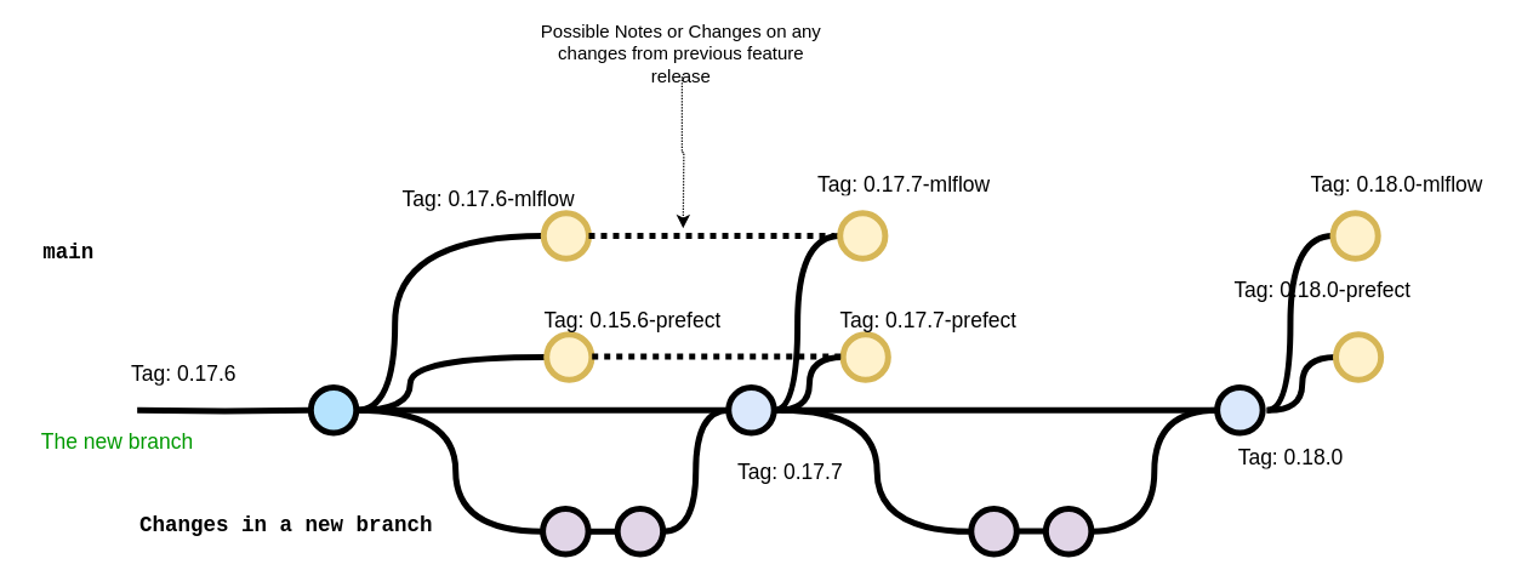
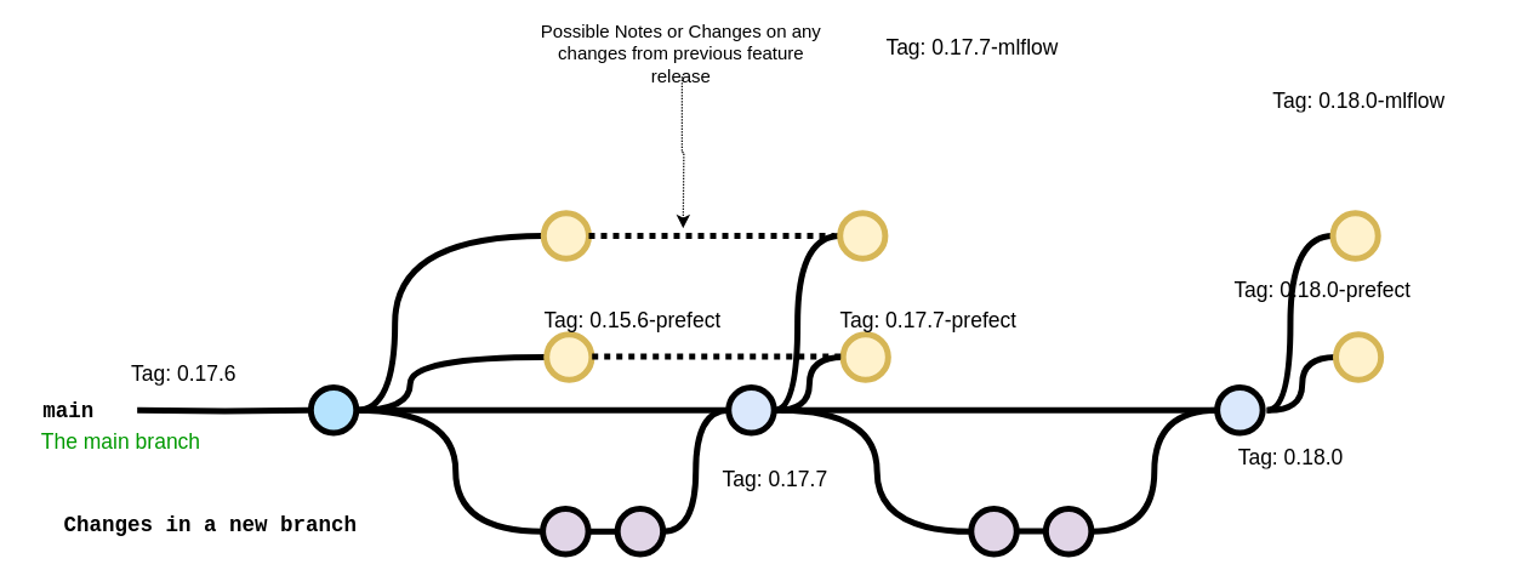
  <mxCell id="0" />
  <mxCell id="1" parent="0" />
  <mxCell id="2" value="" style="edgeStyle=orthogonalEdgeStyle;rounded=0;html=1;jettySize=auto;orthogonalLoop=1;plain-blue;endArrow=none;endFill=0;strokeWidth=4;strokeColor=#000000;" parent="1" source="4" target="6" edge="1"><mxGeometry x="284.5" y="350" as="geometry" /></mxCell>
  <mxCell id="3" style="edgeStyle=orthogonalEdgeStyle;curved=1;rounded=0;html=1;exitX=1;exitY=0.5;exitPerimeter=0;entryX=0;entryY=0.5;entryPerimeter=0;endArrow=none;endFill=0;jettySize=auto;orthogonalLoop=1;strokeWidth=4;fontSize=15;" parent="1" source="4" target="10" edge="1"><mxGeometry relative="1" as="geometry"><Array as="points"><mxPoint x="300" y="270" /><mxPoint x="300" y="350" /></Array></mxGeometry></mxCell>
  <mxCell id="4" value="" style="verticalLabelPosition=bottom;verticalAlign=top;html=1;strokeWidth=4;shape=mxgraph.flowchart.on-page_reference;plain-blue;gradientColor=none;fillColor=#B5E3Fe;strokeColor=#000000;" parent="1" vertex="1"><mxGeometry x="204.5" y="255" width="30" height="30" as="geometry" /></mxCell>
  <mxCell id="5" value="" style="edgeStyle=orthogonalEdgeStyle;curved=1;rounded=0;orthogonalLoop=1;jettySize=auto;html=1;endArrow=none;endFill=0;strokeWidth=4;fontFamily=Courier New;fontSize=16;entryX=0;entryY=0.5;entryDx=0;entryDy=0;entryPerimeter=0;" parent="1" source="6" target="33" edge="1"><mxGeometry relative="1" as="geometry"><mxPoint x="690" y="270" as="targetPoint" /></mxGeometry></mxCell>
  <mxCell id="6" value="" style="verticalLabelPosition=bottom;verticalAlign=top;html=1;strokeWidth=4;shape=mxgraph.flowchart.on-page_reference;plain-blue;gradientColor=none;strokeColor=#000000;" parent="1" vertex="1"><mxGeometry x="480" y="255" width="30" height="30" as="geometry" /></mxCell>
  <mxCell id="7" value="" style="edgeStyle=orthogonalEdgeStyle;rounded=0;html=1;jettySize=auto;orthogonalLoop=1;strokeWidth=4;endArrow=none;endFill=0;" parent="1" target="4" edge="1"><mxGeometry x="104.5" y="350" as="geometry"><mxPoint x="90" y="270" as="sourcePoint" /></mxGeometry></mxCell>
- <mxCell id="8" value="main" style="text;html=1;strokeColor=none;fillColor=none;align=center;verticalAlign=middle;whiteSpace=wrap;overflow=hidden;fontSize=14;fontStyle=1;fontFamily=Courier New;" parent="1" vertex="1"><mxGeometry x="20" y="155" width="50" height="20" as="geometry" /></mxCell>
+ <mxCell id="8" value="main" style="text;html=1;strokeColor=none;fillColor=none;align=center;verticalAlign=middle;whiteSpace=wrap;overflow=hidden;fontSize=14;fontStyle=1;fontFamily=Courier New;" parent="1" vertex="1"><mxGeometry x="20" y="260" width="50" height="20" as="geometry" /></mxCell>
  <mxCell id="9" style="edgeStyle=orthogonalEdgeStyle;curved=1;rounded=0;html=1;exitX=1;exitY=0.5;exitPerimeter=0;entryX=0;entryY=0.5;entryPerimeter=0;endArrow=none;endFill=0;jettySize=auto;orthogonalLoop=1;strokeWidth=4;fontSize=15;entryDx=0;entryDy=0;" parent="1" source="10" target="12" edge="1"><mxGeometry relative="1" as="geometry"><mxPoint x="429.5" y="350" as="targetPoint" /></mxGeometry></mxCell>
  <mxCell id="10" value="" style="verticalLabelPosition=bottom;verticalAlign=top;html=1;strokeWidth=4;shape=mxgraph.flowchart.on-page_reference;plain-purple;gradientColor=none;strokeColor=#000000;" parent="1" vertex="1"><mxGeometry x="357.5" y="335" width="30" height="30" as="geometry" /></mxCell>
  <mxCell id="11" style="edgeStyle=orthogonalEdgeStyle;curved=1;rounded=0;html=1;exitX=1;exitY=0.5;exitPerimeter=0;entryX=0;entryY=0.5;entryPerimeter=0;endArrow=none;endFill=0;jettySize=auto;orthogonalLoop=1;strokeWidth=4;fontSize=15;" parent="1" source="12" target="6" edge="1"><mxGeometry relative="1" as="geometry" /></mxCell>
  <mxCell id="12" value="" style="verticalLabelPosition=bottom;verticalAlign=top;html=1;strokeWidth=4;shape=mxgraph.flowchart.on-page_reference;plain-purple;gradientColor=none;strokeColor=#000000;" parent="1" vertex="1"><mxGeometry x="406.75" y="335" width="30" height="30" as="geometry" /></mxCell>
- <mxCell id="13" value="Changes in a new branch" style="text;html=1;strokeColor=none;fillColor=none;align=left;verticalAlign=middle;whiteSpace=wrap;overflow=hidden;fontSize=14;fontStyle=1;fontFamily=Courier New;" parent="1" vertex="1"><mxGeometry x="89.75" y="335" width="240" height="20" as="geometry" /></mxCell>
- <mxCell id="14" value="The new branch&lt;br&gt;" style="text;html=1;strokeColor=none;fillColor=none;align=left;verticalAlign=middle;whiteSpace=wrap;overflow=hidden;fontSize=14;fontStyle=0;fontColor=#009900;" parent="1" vertex="1"><mxGeometry x="25.25" y="280" width="132.25" height="20" as="geometry" /></mxCell>
+ <mxCell id="13" value="Changes in a new branch" style="text;html=1;strokeColor=none;fillColor=none;align=left;verticalAlign=middle;whiteSpace=wrap;overflow=hidden;fontSize=14;fontStyle=1;fontFamily=Courier New;" parent="1" vertex="1"><mxGeometry x="39.75" y="335" width="240" height="20" as="geometry" /></mxCell>
+ <mxCell id="14" value="The main branch&lt;br&gt;" style="text;html=1;strokeColor=none;fillColor=none;align=left;verticalAlign=middle;whiteSpace=wrap;overflow=hidden;fontSize=14;fontStyle=0;fontColor=#009900;" parent="1" vertex="1"><mxGeometry x="25.25" y="280" width="132.25" height="20" as="geometry" /></mxCell>
  <mxCell id="15" value="Tag: 0.17.6" style="text;html=1;strokeColor=none;fillColor=none;align=center;verticalAlign=middle;whiteSpace=wrap;overflow=hidden;fontSize=14;" parent="1" vertex="1"><mxGeometry x="80" y="235" width="81.62" height="20" as="geometry" /></mxCell>
  <mxCell id="16" value="Tag: 0.18.0" style="text;html=1;strokeColor=none;fillColor=none;align=center;verticalAlign=middle;whiteSpace=wrap;overflow=hidden;fontSize=14;" vertex="1" parent="1"><mxGeometry x="810" y="290" width="81.62" height="20" as="geometry" /></mxCell>
  <mxCell id="17" style="edgeStyle=orthogonalEdgeStyle;curved=1;rounded=0;html=1;exitX=1;exitY=0.5;exitPerimeter=0;entryX=0;entryY=0.5;entryPerimeter=0;endArrow=none;endFill=0;jettySize=auto;orthogonalLoop=1;strokeWidth=4;fontSize=15;exitDx=0;exitDy=0;entryDx=0;entryDy=0;" edge="1" parent="1" source="4" target="18"><mxGeometry relative="1" as="geometry"><mxPoint x="290" y="320" as="sourcePoint" /><mxPoint x="333" y="400" as="targetPoint" /><Array as="points"><mxPoint x="270" y="270" /><mxPoint x="270" y="235" /></Array></mxGeometry></mxCell>
  <mxCell id="18" value="" style="verticalLabelPosition=bottom;verticalAlign=top;html=1;strokeWidth=4;shape=mxgraph.flowchart.on-page_reference;strokeColor=#d6b656;fillColor=#fff2cc;" vertex="1" parent="1"><mxGeometry x="360" y="220" width="29.75" height="30" as="geometry" /></mxCell>
  <mxCell id="19" style="edgeStyle=orthogonalEdgeStyle;curved=1;rounded=0;html=1;exitX=1;exitY=0.5;exitPerimeter=0;entryX=0;entryY=0.5;entryPerimeter=0;endArrow=none;endFill=0;jettySize=auto;orthogonalLoop=1;strokeWidth=4;fontSize=15;exitDx=0;exitDy=0;entryDx=0;entryDy=0;" edge="1" parent="1" source="4" target="20"><mxGeometry relative="1" as="geometry"><mxPoint x="300.5" y="215" as="sourcePoint" /><mxPoint x="345.75" y="180" as="targetPoint" /><Array as="points"><mxPoint x="260" y="270" /><mxPoint x="260" y="155" /></Array></mxGeometry></mxCell>
  <mxCell id="20" value="" style="verticalLabelPosition=bottom;verticalAlign=top;html=1;strokeWidth=4;shape=mxgraph.flowchart.on-page_reference;strokeColor=#d6b656;fillColor=#fff2cc;" vertex="1" parent="1"><mxGeometry x="358.06" y="140" width="29.75" height="30" as="geometry" /></mxCell>
- <mxCell id="21" value="Tag: 0.17.6-mlflow" style="text;html=1;strokeColor=none;fillColor=none;align=center;verticalAlign=middle;whiteSpace=wrap;overflow=hidden;fontSize=14;" vertex="1" parent="1"><mxGeometry x="253.69" y="120" width="136.06" height="20" as="geometry" /></mxCell>
  <mxCell id="22" value="Tag: 0.15.6-prefect" style="text;html=1;strokeColor=none;fillColor=none;align=center;verticalAlign=middle;whiteSpace=wrap;overflow=hidden;fontSize=14;" vertex="1" parent="1"><mxGeometry x="348.75" y="200" width="136.06" height="20" as="geometry" /></mxCell>
  <mxCell id="23" style="edgeStyle=orthogonalEdgeStyle;curved=1;rounded=0;html=1;exitX=1;exitY=0.5;exitPerimeter=0;entryX=0;entryY=0.5;entryPerimeter=0;endArrow=none;endFill=0;jettySize=auto;orthogonalLoop=1;strokeWidth=4;fontSize=15;exitDx=0;exitDy=0;entryDx=0;entryDy=0;" edge="1" parent="1" target="24"><mxGeometry relative="1" as="geometry"><mxPoint x="510" y="270" as="sourcePoint" /><mxPoint x="528.5" y="400" as="targetPoint" /></mxGeometry></mxCell>
  <mxCell id="24" value="" style="verticalLabelPosition=bottom;verticalAlign=top;html=1;strokeWidth=4;shape=mxgraph.flowchart.on-page_reference;strokeColor=#d6b656;fillColor=#fff2cc;" vertex="1" parent="1"><mxGeometry x="555.5" y="220" width="29.75" height="30" as="geometry" /></mxCell>
  <mxCell id="25" style="edgeStyle=orthogonalEdgeStyle;curved=1;rounded=0;html=1;exitX=1;exitY=0.5;exitPerimeter=0;entryX=0;entryY=0.5;entryPerimeter=0;endArrow=none;endFill=0;jettySize=auto;orthogonalLoop=1;strokeWidth=4;fontSize=15;exitDx=0;exitDy=0;entryDx=0;entryDy=0;" edge="1" parent="1" target="26"><mxGeometry relative="1" as="geometry"><mxPoint x="510" y="270" as="sourcePoint" /><mxPoint x="541.25" y="180" as="targetPoint" /><Array as="points"><mxPoint x="525.5" y="270" /><mxPoint x="525.5" y="155" /></Array></mxGeometry></mxCell>
  <mxCell id="26" value="" style="verticalLabelPosition=bottom;verticalAlign=top;html=1;strokeWidth=4;shape=mxgraph.flowchart.on-page_reference;strokeColor=#d6b656;fillColor=#fff2cc;" vertex="1" parent="1"><mxGeometry x="553.56" y="140" width="29.75" height="30" as="geometry" /></mxCell>
- <mxCell id="27" value="Tag: 0.17.7-mlflow" style="text;html=1;strokeColor=none;fillColor=none;align=center;verticalAlign=middle;whiteSpace=wrap;overflow=hidden;fontSize=14;" vertex="1" parent="1"><mxGeometry x="527.75" y="110" width="136.06" height="20" as="geometry" /></mxCell>
+ <mxCell id="27" value="Tag: 0.17.7-mlflow" style="text;html=1;strokeColor=none;fillColor=none;align=center;verticalAlign=middle;whiteSpace=wrap;overflow=hidden;fontSize=14;" vertex="1" parent="1"><mxGeometry x="572.75" y="20" width="136.06" height="20" as="geometry" /></mxCell>
  <mxCell id="28" value="Tag: 0.17.7-prefect" style="text;html=1;strokeColor=none;fillColor=none;align=center;verticalAlign=middle;whiteSpace=wrap;overflow=hidden;fontSize=14;" vertex="1" parent="1"><mxGeometry x="544.25" y="200" width="136.06" height="20" as="geometry" /></mxCell>
  <mxCell id="29" style="edgeStyle=orthogonalEdgeStyle;curved=1;rounded=0;html=1;exitX=1;exitY=0.5;exitPerimeter=0;entryX=0;entryY=0.5;entryPerimeter=0;endArrow=none;endFill=0;jettySize=auto;orthogonalLoop=1;strokeWidth=4;fontSize=15;" edge="1" parent="1" target="30"><mxGeometry relative="1" as="geometry"><mxPoint x="514.75" y="270" as="sourcePoint" /></mxGeometry></mxCell>
  <mxCell id="30" value="" style="verticalLabelPosition=bottom;verticalAlign=top;html=1;strokeWidth=4;shape=mxgraph.flowchart.on-page_reference;plain-purple;gradientColor=none;strokeColor=#000000;" vertex="1" parent="1"><mxGeometry x="640" y="335" width="30" height="30" as="geometry" /></mxCell>
  <mxCell id="31" style="edgeStyle=orthogonalEdgeStyle;curved=1;rounded=0;html=1;exitX=1;exitY=0.5;exitPerimeter=0;endArrow=none;endFill=0;jettySize=auto;orthogonalLoop=1;strokeWidth=4;fontSize=15;entryX=0;entryY=0.5;entryDx=0;entryDy=0;entryPerimeter=0;" edge="1" parent="1" source="32" target="33"><mxGeometry relative="1" as="geometry"><mxPoint x="710" y="270" as="targetPoint" /></mxGeometry></mxCell>
  <mxCell id="32" value="" style="verticalLabelPosition=bottom;verticalAlign=top;html=1;strokeWidth=4;shape=mxgraph.flowchart.on-page_reference;plain-purple;gradientColor=none;strokeColor=#000000;" vertex="1" parent="1"><mxGeometry x="689.25" y="335" width="30" height="30" as="geometry" /></mxCell>
  <mxCell id="33" value="" style="verticalLabelPosition=bottom;verticalAlign=top;html=1;strokeWidth=4;shape=mxgraph.flowchart.on-page_reference;plain-blue;gradientColor=none;strokeColor=#000000;" vertex="1" parent="1"><mxGeometry x="802.25" y="255" width="30" height="30" as="geometry" /></mxCell>
  <mxCell id="34" style="edgeStyle=orthogonalEdgeStyle;curved=1;rounded=0;html=1;exitX=1;exitY=0.5;exitPerimeter=0;entryX=0;entryY=0.5;entryPerimeter=0;endArrow=none;endFill=0;jettySize=auto;orthogonalLoop=1;strokeWidth=4;fontSize=15;entryDx=0;entryDy=0;" edge="1" parent="1"><mxGeometry relative="1" as="geometry"><mxPoint x="670" y="349.76" as="sourcePoint" /><mxPoint x="689.25" y="349.76" as="targetPoint" /></mxGeometry></mxCell>
  <mxCell id="35" value="" style="edgeStyle=orthogonalEdgeStyle;rounded=0;html=1;jettySize=auto;orthogonalLoop=1;plain-blue;endArrow=none;endFill=0;strokeWidth=4;strokeColor=#000000;dashed=1;dashPattern=1 1;" edge="1" parent="1"><mxGeometry x="360" y="314.58" as="geometry"><mxPoint x="390" y="234.58" as="sourcePoint" /><mxPoint x="555.5" y="234.58" as="targetPoint" /></mxGeometry></mxCell>
  <mxCell id="36" value="" style="edgeStyle=orthogonalEdgeStyle;rounded=0;html=1;jettySize=auto;orthogonalLoop=1;plain-blue;endArrow=none;endFill=0;strokeWidth=4;strokeColor=#000000;dashed=1;dashPattern=1 1;exitX=1;exitY=0.5;exitDx=0;exitDy=0;exitPerimeter=0;" edge="1" parent="1" source="20"><mxGeometry x="370" y="234.5" as="geometry"><mxPoint x="400" y="154.5" as="sourcePoint" /><mxPoint x="550" y="155" as="targetPoint" /></mxGeometry></mxCell>
  <mxCell id="37" style="edgeStyle=orthogonalEdgeStyle;rounded=0;orthogonalLoop=1;jettySize=auto;html=1;dashed=1;dashPattern=1 1;" edge="1" parent="1" source="38"><mxGeometry relative="1" as="geometry"><mxPoint x="450" y="150" as="targetPoint" /></mxGeometry></mxCell>
  <mxCell id="38" value="Possible Notes or Changes on any changes from previous feature release" style="text;html=1;strokeColor=none;fillColor=none;align=center;verticalAlign=middle;whiteSpace=wrap;rounded=0;" vertex="1" parent="1"><mxGeometry x="354.25" y="20" width="190" height="30" as="geometry" /></mxCell>
  <mxCell id="39" style="edgeStyle=orthogonalEdgeStyle;curved=1;rounded=0;html=1;exitX=1;exitY=0.5;exitPerimeter=0;entryX=0;entryY=0.5;entryPerimeter=0;endArrow=none;endFill=0;jettySize=auto;orthogonalLoop=1;strokeWidth=4;fontSize=15;exitDx=0;exitDy=0;entryDx=0;entryDy=0;" edge="1" target="43" parent="1"><mxGeometry relative="1" as="geometry"><mxPoint x="835" y="270" as="sourcePoint" /><mxPoint x="866.25" y="180" as="targetPoint" /><Array as="points"><mxPoint x="850.5" y="270" /><mxPoint x="850.5" y="155" /></Array></mxGeometry></mxCell>
  <mxCell id="40" style="edgeStyle=orthogonalEdgeStyle;curved=1;rounded=0;html=1;exitX=1;exitY=0.5;exitPerimeter=0;entryX=0;entryY=0.5;entryPerimeter=0;endArrow=none;endFill=0;jettySize=auto;orthogonalLoop=1;strokeWidth=4;fontSize=15;exitDx=0;exitDy=0;entryDx=0;entryDy=0;" edge="1" target="41" parent="1"><mxGeometry relative="1" as="geometry"><mxPoint x="835" y="270" as="sourcePoint" /><mxPoint x="853.5" y="400" as="targetPoint" /></mxGeometry></mxCell>
  <mxCell id="41" value="" style="verticalLabelPosition=bottom;verticalAlign=top;html=1;strokeWidth=4;shape=mxgraph.flowchart.on-page_reference;strokeColor=#d6b656;fillColor=#fff2cc;" vertex="1" parent="1"><mxGeometry x="880.5" y="220" width="29.75" height="30" as="geometry" /></mxCell>
  <mxCell id="42" value="Tag: 0.18.0-prefect" style="text;html=1;strokeColor=none;fillColor=none;align=center;verticalAlign=middle;whiteSpace=wrap;overflow=hidden;fontSize=14;" vertex="1" parent="1"><mxGeometry x="804.25" y="180" width="136.06" height="20" as="geometry" /></mxCell>
  <mxCell id="43" value="" style="verticalLabelPosition=bottom;verticalAlign=top;html=1;strokeWidth=4;shape=mxgraph.flowchart.on-page_reference;strokeColor=#d6b656;fillColor=#fff2cc;" vertex="1" parent="1"><mxGeometry x="878.56" y="140" width="29.75" height="30" as="geometry" /></mxCell>
- <mxCell id="44" value="Tag:&amp;nbsp;0.18.0-mlflow" style="text;html=1;strokeColor=none;fillColor=none;align=center;verticalAlign=middle;whiteSpace=wrap;overflow=hidden;fontSize=14;" vertex="1" parent="1"><mxGeometry x="852.75" y="110" width="136.06" height="20" as="geometry" /></mxCell>
- <mxCell id="45" value="Tag: 0.17.7" style="text;html=1;strokeColor=none;fillColor=none;align=center;verticalAlign=middle;whiteSpace=wrap;overflow=hidden;fontSize=14;" vertex="1" parent="1"><mxGeometry x="480" y="300" width="81.62" height="20" as="geometry" /></mxCell>
+ <mxCell id="44" value="Tag:&amp;nbsp;0.18.0-mlflow" style="text;html=1;strokeColor=none;fillColor=none;align=center;verticalAlign=middle;whiteSpace=wrap;overflow=hidden;fontSize=14;" vertex="1" parent="1"><mxGeometry x="827.75" y="55" width="136.06" height="20" as="geometry" /></mxCell>
+ <mxCell id="45" value="Tag: 0.17.7" style="text;html=1;strokeColor=none;fillColor=none;align=center;verticalAlign=middle;whiteSpace=wrap;overflow=hidden;fontSize=14;" vertex="1" parent="1"><mxGeometry x="470" y="305" width="81.62" height="20" as="geometry" /></mxCell>
